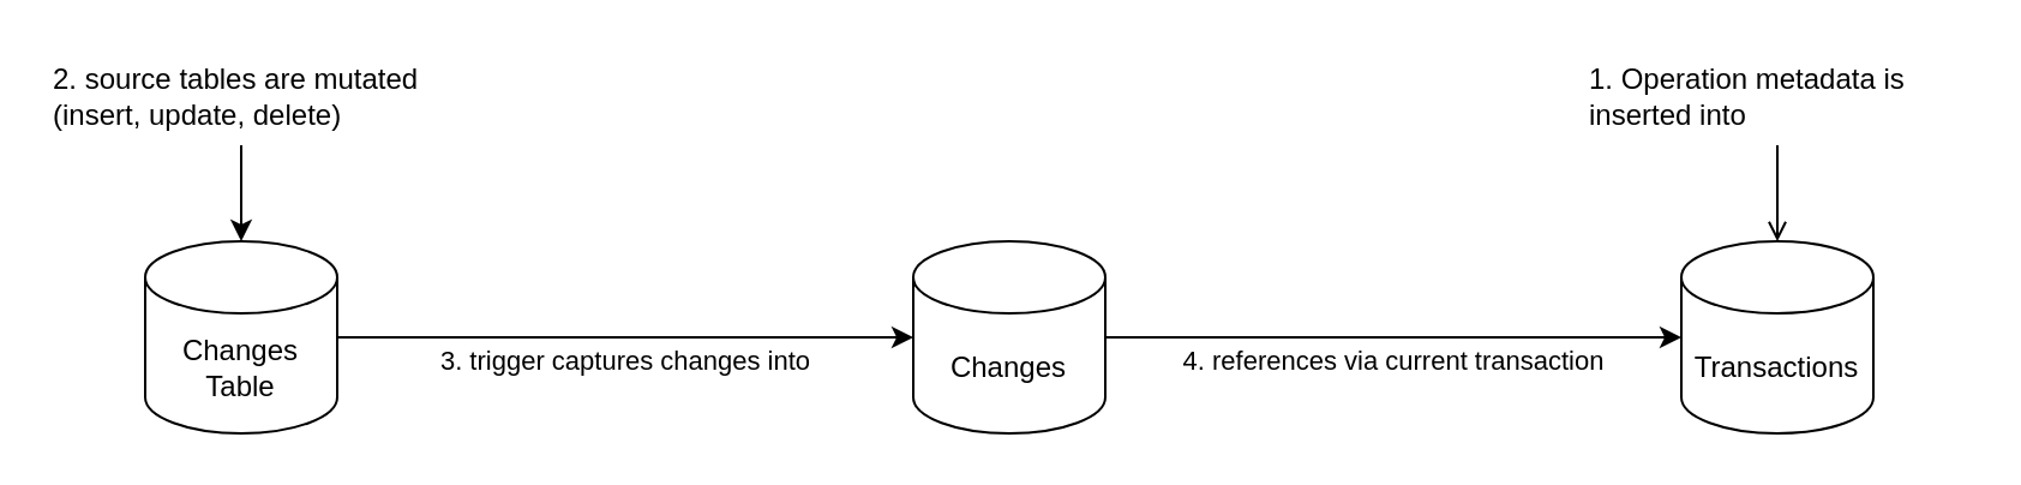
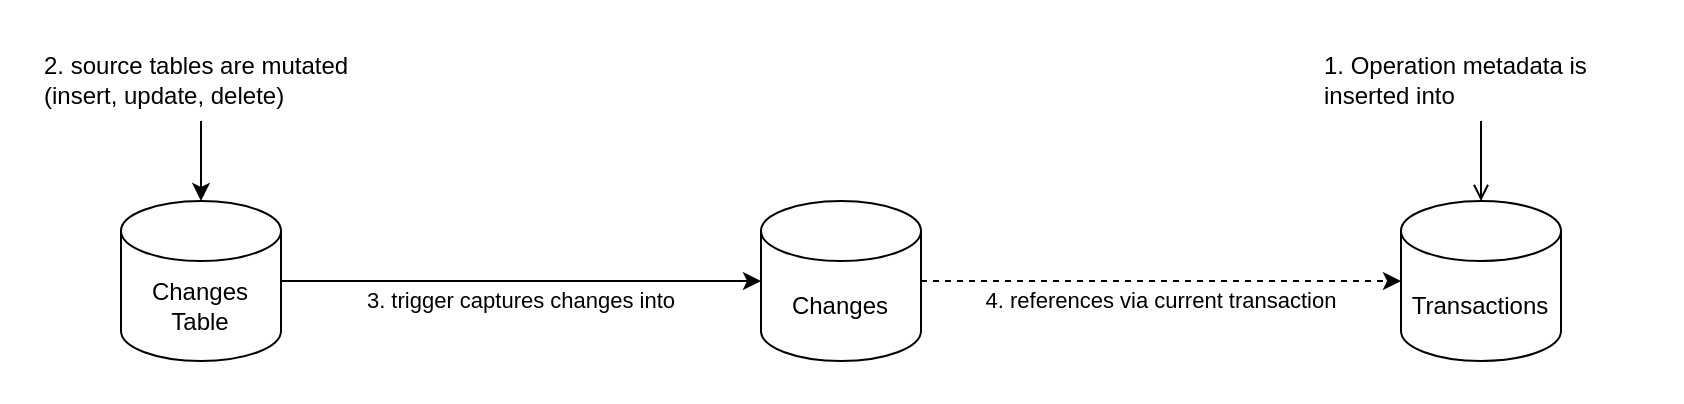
  <mxCell id="0" />
  <mxCell id="1" parent="0" />
  <mxCell id="2" value="Transactions" style="shape=cylinder3;whiteSpace=wrap;html=1;boundedLbl=1;backgroundOutline=1;size=15;" vertex="1" parent="1"><mxGeometry x="700" y="100" width="80" height="80" as="geometry" /></mxCell>
  <mxCell id="3" value="Changes" style="shape=cylinder3;whiteSpace=wrap;html=1;boundedLbl=1;backgroundOutline=1;size=15;" vertex="1" parent="1"><mxGeometry x="380" y="100" width="80" height="80" as="geometry" /></mxCell>
  <mxCell id="4" value="Changes Table" style="shape=cylinder3;whiteSpace=wrap;html=1;boundedLbl=1;backgroundOutline=1;size=15;" vertex="1" parent="1"><mxGeometry x="60" y="100" width="80" height="80" as="geometry" /></mxCell>
  <mxCell id="5" value="3. trigger captures changes into" style="endArrow=classic;html=1;exitX=1;exitY=0.5;exitDx=0;exitDy=0;exitPerimeter=0;entryX=0;entryY=0.5;entryDx=0;entryDy=0;entryPerimeter=0;" edge="1" parent="1" source="4" target="3"><mxGeometry y="-10" width="50" height="50" relative="1" as="geometry"><mxPoint x="540" y="680" as="sourcePoint" /><mxPoint x="590" y="630" as="targetPoint" /><mxPoint as="offset" /></mxGeometry></mxCell>
- <mxCell id="6" value="4. references via current transaction" style="endArrow=classic;html=1;exitX=1;exitY=0.5;exitDx=0;exitDy=0;exitPerimeter=0;entryX=0;entryY=0.5;entryDx=0;entryDy=0;entryPerimeter=0;" edge="1" parent="1" source="3" target="2"><mxGeometry y="-10" width="50" height="50" relative="1" as="geometry"><mxPoint x="150" y="340" as="sourcePoint" /><mxPoint x="310" y="340" as="targetPoint" /><mxPoint as="offset" /></mxGeometry></mxCell>
+ <mxCell id="6" value="4. references via current transaction" style="endArrow=classic;html=1;exitX=1;exitY=0.5;exitDx=0;exitDy=0;exitPerimeter=0;entryX=0;entryY=0.5;entryDx=0;entryDy=0;entryPerimeter=0;dashed=1;" edge="1" parent="1" source="3" target="2"><mxGeometry y="-10" width="50" height="50" relative="1" as="geometry"><mxPoint x="150" y="340" as="sourcePoint" /><mxPoint x="310" y="340" as="targetPoint" /><mxPoint as="offset" /></mxGeometry></mxCell>
  <mxCell id="7" value="1. Operation metadata is inserted into" style="text;html=1;strokeColor=none;fillColor=none;align=left;verticalAlign=middle;whiteSpace=wrap;rounded=0;" vertex="1" parent="1"><mxGeometry x="660" y="20" width="160" height="40" as="geometry" /></mxCell>
  <mxCell id="8" value="2. source tables are mutated (insert, update, delete)" style="text;html=1;strokeColor=none;fillColor=none;align=left;verticalAlign=middle;whiteSpace=wrap;rounded=0;" vertex="1" parent="1"><mxGeometry x="20" y="20" width="160" height="40" as="geometry" /></mxCell>
  <mxCell id="9" value="" style="endArrow=open;html=1;exitX=0.5;exitY=1;exitDx=0;exitDy=0;entryX=0.5;entryY=0;entryDx=0;entryDy=0;entryPerimeter=0;" edge="1" parent="1" source="7" target="2"><mxGeometry width="50" height="50" relative="1" as="geometry"><mxPoint x="540" y="370" as="sourcePoint" /><mxPoint x="590" y="320" as="targetPoint" /></mxGeometry></mxCell>
  <mxCell id="10" value="" style="endArrow=classic;html=1;exitX=0.5;exitY=1;exitDx=0;exitDy=0;entryX=0.5;entryY=0;entryDx=0;entryDy=0;entryPerimeter=0;" edge="1" parent="1" source="8" target="4"><mxGeometry width="50" height="50" relative="1" as="geometry"><mxPoint x="540" y="370" as="sourcePoint" /><mxPoint x="590" y="320" as="targetPoint" /></mxGeometry></mxCell>
